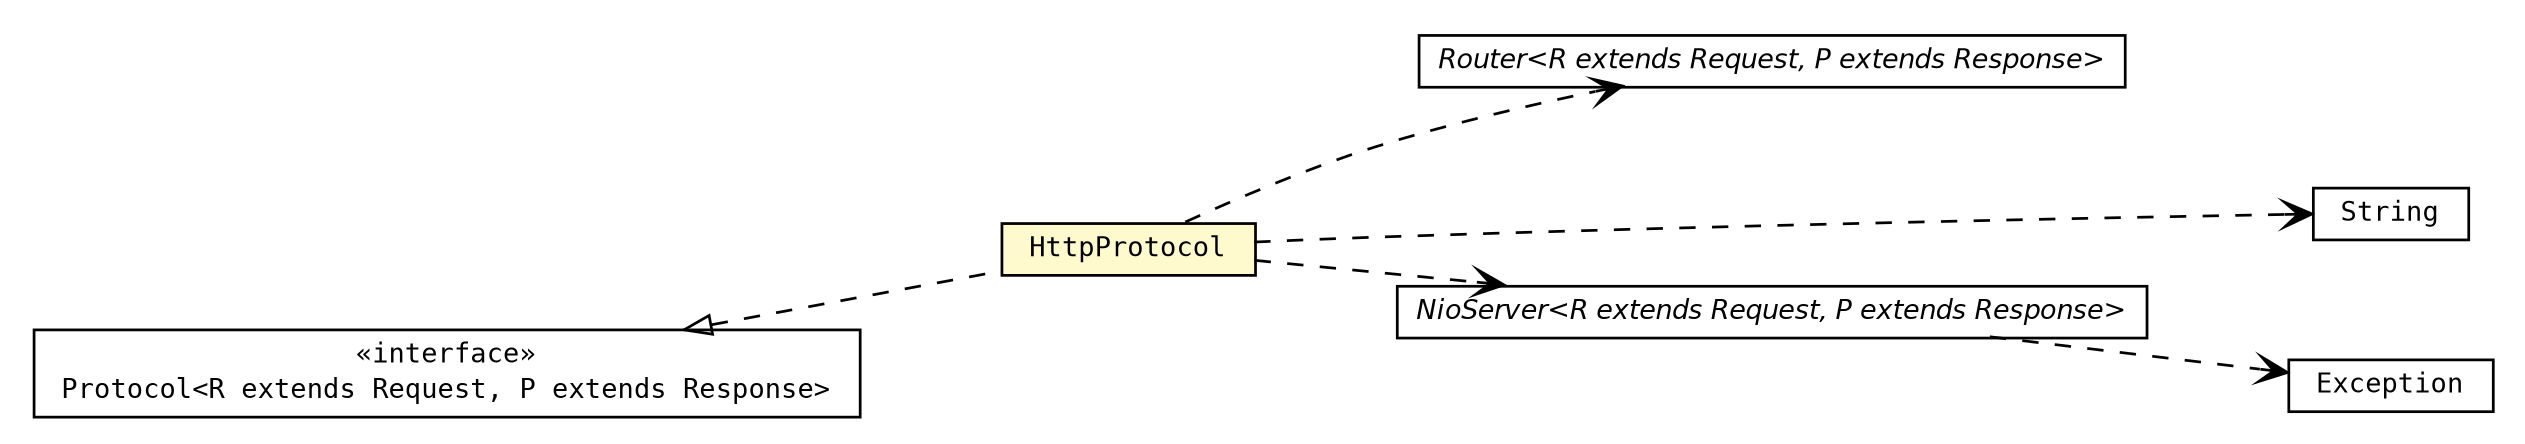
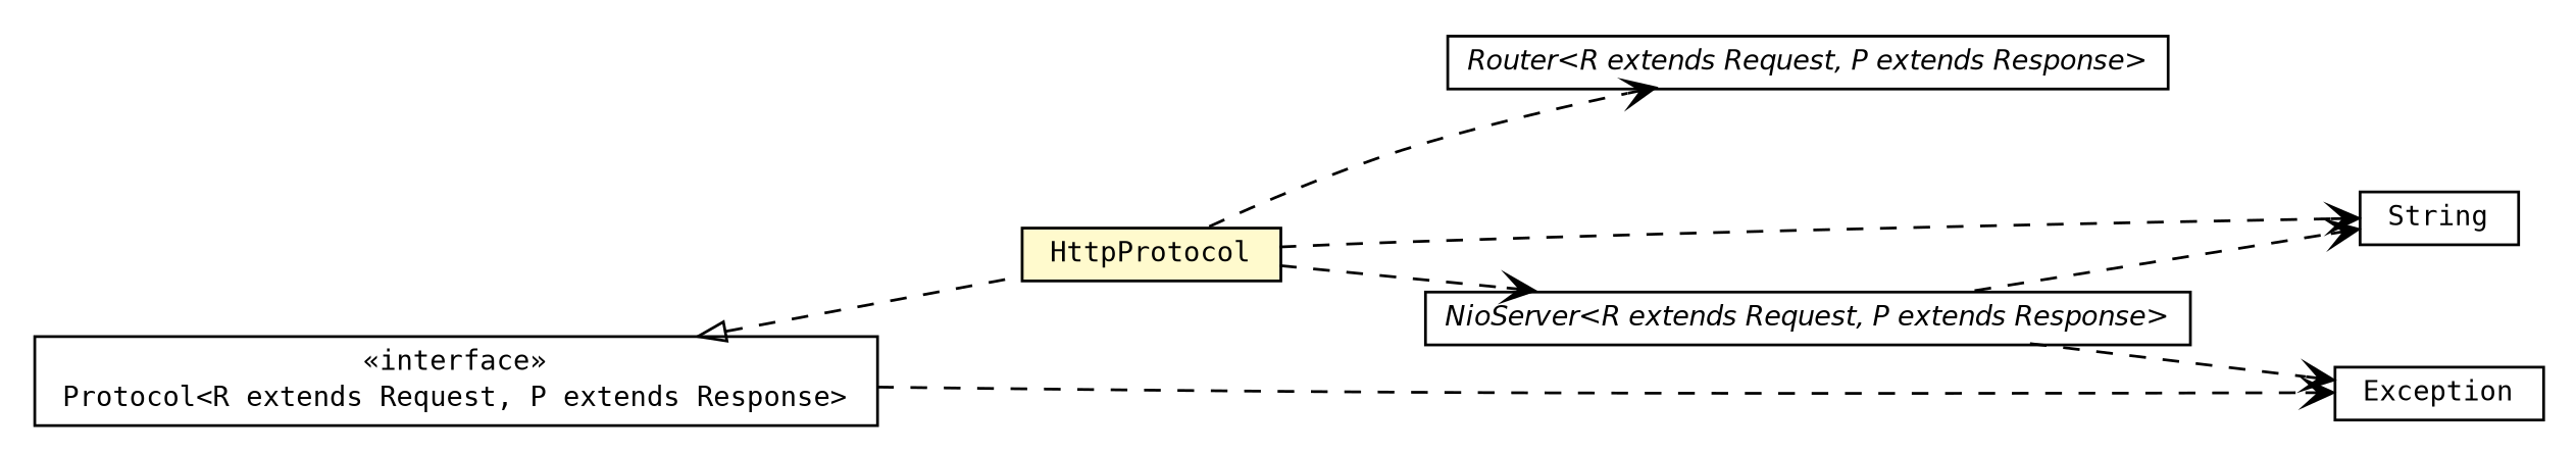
  digraph {
    fontname="DejaVu Sans Mono"
    nodesep=0.25
    rankdir=LR
    ranksep=0.5
    node [fontcolor=black fontname="DejaVu Sans Mono" fontsize=10.0 shape=plaintext]
    edge [fontname="DejaVu Sans Mono" fontsize=10.0 headport=p labelfontname=Helvetica labelfontsize=10 style=dashed tailport=p arrowhead=open color=black fontcolor=black]
    n1 [label=<<table title="babble.net.Router" border="0" cellborder="1" cellspacing="0" cellpadding="2" port="p" href="../Router.html"> 		<tr><td><table border="0" cellspacing="0" cellpadding="1"> <tr><td align="center" balign="center"><font face="Helvetica-Oblique"> Router&lt;R extends Request, P extends Response&gt; </font></td></tr> 		</table></td></tr> 		</table>>]
    n2 [label=<<table title="babble.net.Protocol" border="0" cellborder="1" cellspacing="0" cellpadding="2" port="p" href="../Protocol.html"> 		<tr><td><table border="0" cellspacing="0" cellpadding="1"> <tr><td align="center" balign="center"> &#171;interface&#187; </td></tr> <tr><td align="center" balign="center"> Protocol&lt;R extends Request, P extends Response&gt; </td></tr> 		</table></td></tr> 		</table>>]
    n3 [label=<<table title="babble.net.http.HttpProtocol" border="0" cellborder="1" cellspacing="0" cellpadding="2" port="p" bgcolor="lemonChiffon" href="./HttpProtocol.html"> 		<tr><td><table border="0" cellspacing="0" cellpadding="1"> <tr><td align="center" balign="center"> HttpProtocol </td></tr> 		</table></td></tr> 		</table>>]
    n4 [label=<<table title="java.lang.Exception" border="0" cellborder="1" cellspacing="0" cellpadding="2" port="p" href="http://java.sun.com/j2se/1.4.2/docs/api/java/lang/Exception.html"> 		<tr><td><table border="0" cellspacing="0" cellpadding="1"> <tr><td align="center" balign="center"> Exception </td></tr> 		</table></td></tr> 		</table>>]
    n5 [label=<<table title="java.lang.String" border="0" cellborder="1" cellspacing="0" cellpadding="2" port="p" href="http://java.sun.com/j2se/1.4.2/docs/api/java/lang/String.html"> 		<tr><td><table border="0" cellspacing="0" cellpadding="1"> <tr><td align="center" balign="center"> String </td></tr> 		</table></td></tr> 		</table>>]
    n6 [label=<<table title="babble.net.NioServer" border="0" cellborder="1" cellspacing="0" cellpadding="2" port="p" href="../NioServer.html"> 		<tr><td><table border="0" cellspacing="0" cellpadding="1"> <tr><td align="center" balign="center"><font face="Helvetica-Oblique"> NioServer&lt;R extends Request, P extends Response&gt; </font></td></tr> 		</table></td></tr> 		</table>>]
    n2 -> n3 [arrowtail=empty dir=back fontsize=10 arrowhead="" color="" fontcolor=""]
+   n2 -> n4
    n3 -> n1
    n3 -> n5
    n3 -> n6
    n6 -> n4
+   n6 -> n5
  }
